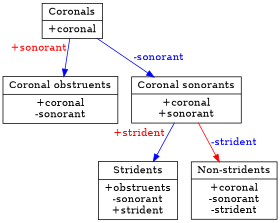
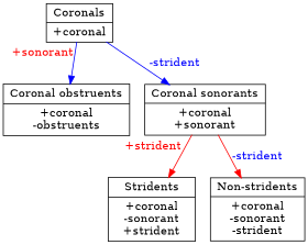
  digraph {
    node [shape=record]
    edge [color=blue fontcolor=red]
    n1 [label="{<segs> Coronals |<feats> +coronal }"]
-   n2 [label="{<segs> Coronal obstruents |<feats> +coronal\n-sonorant }"]
+   n2 [label="{<segs> Coronal obstruents |<feats> +coronal\n-obstruents }"]
    n3 [label="{<segs> Coronal sonorants |<feats> +coronal\n+sonorant }"]
-   n4 [label="{<segs> Stridents |<feats> +obstruents\n-sonorant\n+strident }"]
+   n4 [label="{<segs> Stridents |<feats> +coronal\n-sonorant\n+strident }"]
    n5 [label="{<segs> Non-stridents |<feats> +coronal\n-sonorant\n-strident }"]
    n1 -> n2 [xlabel="+sonorant"]
-   n1 -> n3 [fontcolor=blue label="-sonorant"]
-   n3 -> n4 [xlabel="+strident"]
+   n1 -> n3 [fontcolor=blue label="-strident"]
+   n3 -> n4 [color=red xlabel="+strident"]
    n3 -> n5 [color=red fontcolor=blue label="-strident"]
  }
